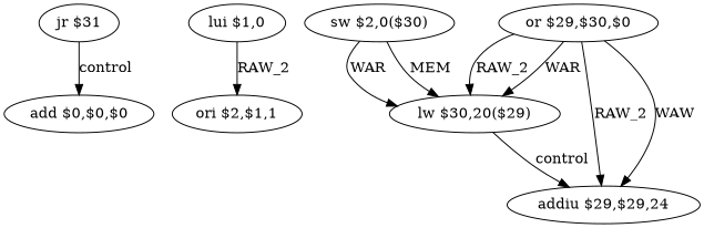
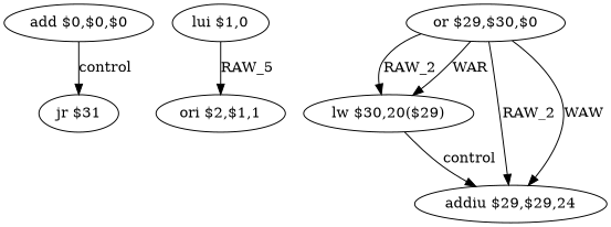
  digraph {
    node [shape=ellipse]
    n1 [label="add $0,$0,$0"]
    n2 [label="jr $31"]
    n3 [label="lui $1,0"]
    n4 [label="ori $2,$1,1"]
-   n5 [label="sw $2,0($30)"]
    n6 [label="lw $30,20($29)"]
    n7 [label="addiu $29,$29,24"]
    n8 [label="or $29,$30,$0"]
-   n2 -> n1 [label=control]
-   n3 -> n4 [label=RAW_2]
-   n5 -> n6 [label=WAR]
-   n5 -> n6 [label=MEM]
+   n1 -> n2 [label=control]
+   n3 -> n4 [label=RAW_5]
    n6 -> n7 [label=control]
    n8 -> n6 [label=RAW_2]
    n8 -> n6 [label=WAR]
    n8 -> n7 [label=RAW_2]
    n8 -> n7 [label=WAW]
  }
